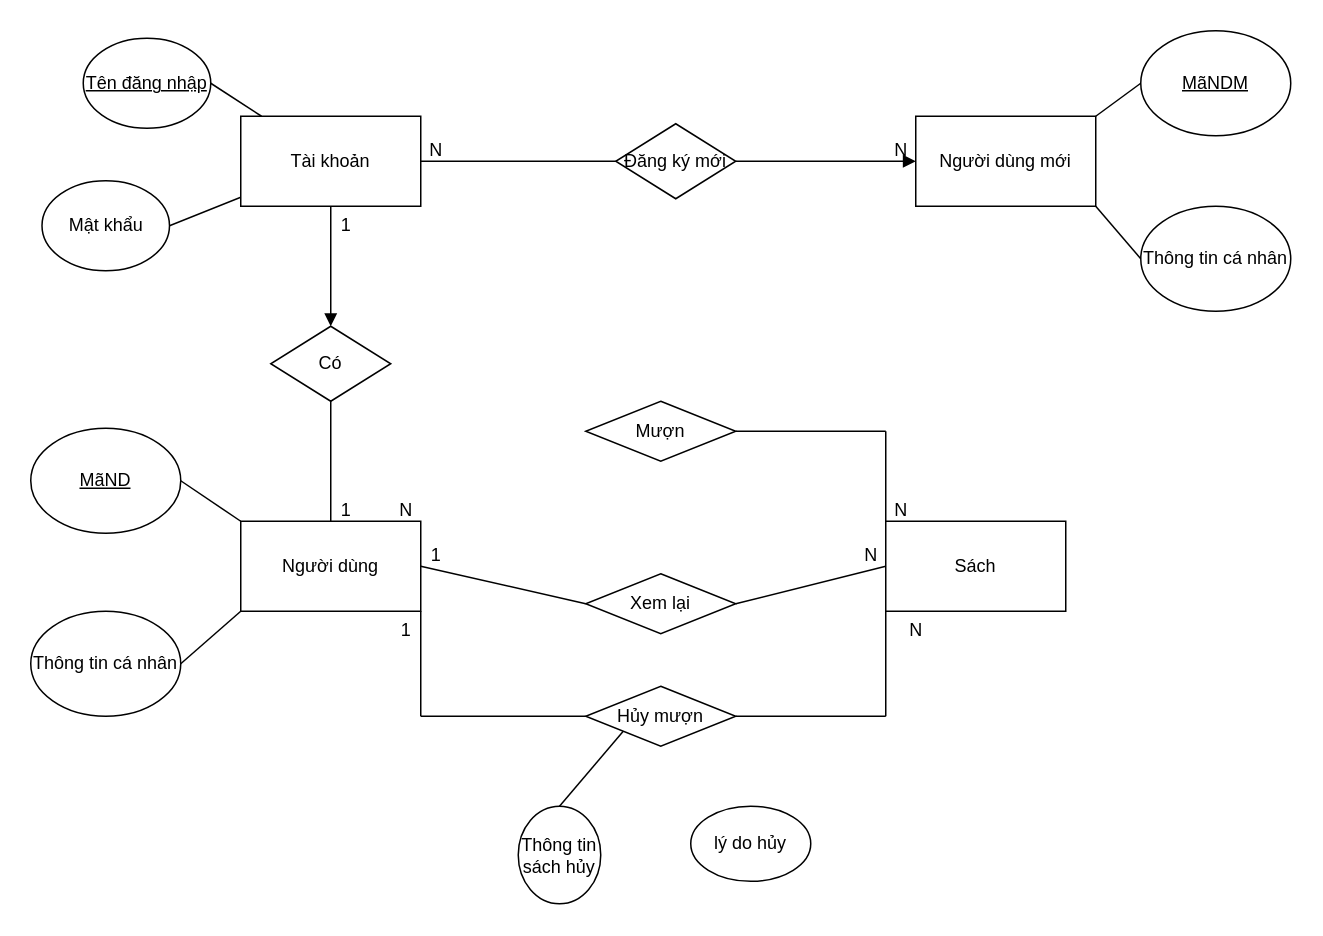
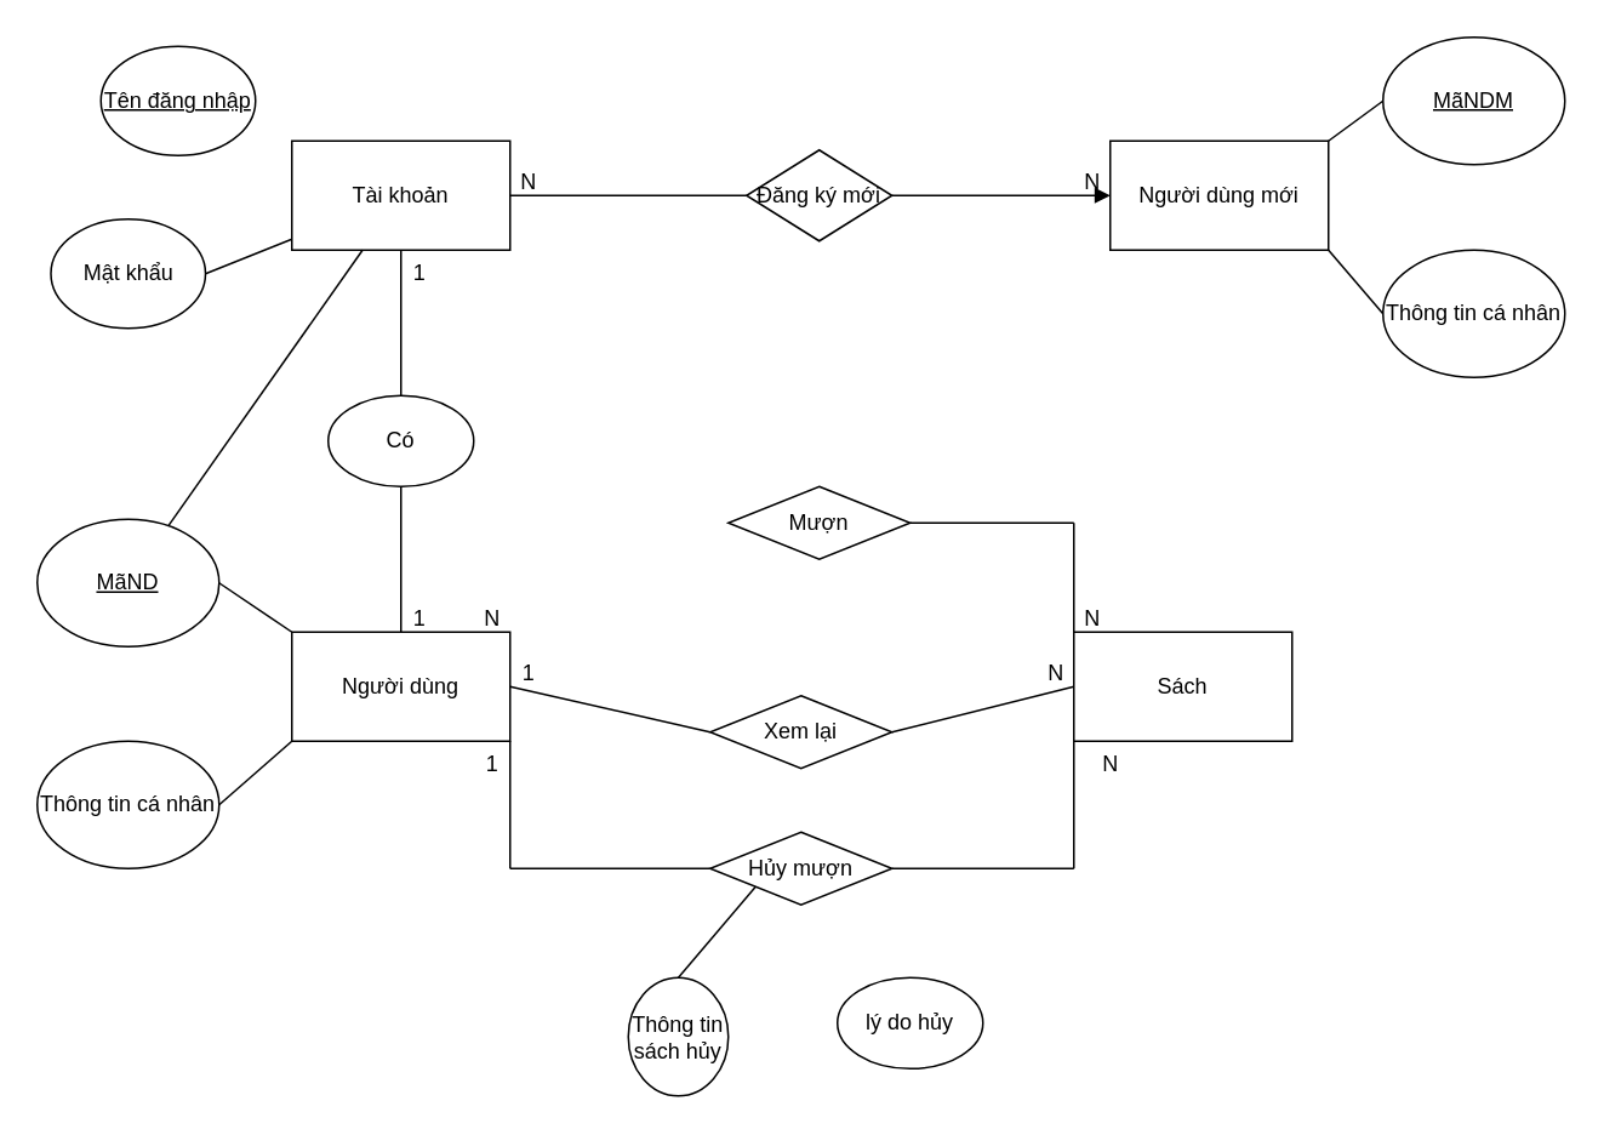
  <mxCell id="0" />
  <mxCell id="1" parent="0" />
  <mxCell id="2" value="Người dùng" style="rounded=0;whiteSpace=wrap;html=1;" vertex="1" parent="1"><mxGeometry x="160" y="347" width="120" height="60" as="geometry" /></mxCell>
  <mxCell id="3" value="Tài khoản" style="rounded=0;whiteSpace=wrap;html=1;" vertex="1" parent="1"><mxGeometry x="160" y="77" width="120" height="60" as="geometry" /></mxCell>
- <mxCell id="4" value="Có" style="rhombus;whiteSpace=wrap;html=1;" vertex="1" parent="1"><mxGeometry x="180" y="217" width="80" height="50" as="geometry" /></mxCell>
+ <mxCell id="4" value="Có" style="ellipse;whiteSpace=wrap;html=1;" vertex="1" parent="1"><mxGeometry x="180" y="217" width="80" height="50" as="geometry" /></mxCell>
  <mxCell id="5" value="" style="endArrow=none;html=1;rounded=0;entryX=0.5;entryY=1;entryDx=0;entryDy=0;exitX=0.5;exitY=0;exitDx=0;exitDy=0;" edge="1" parent="1" source="2" target="4"><mxGeometry width="50" height="50" relative="1" as="geometry"><mxPoint x="220" y="337" as="sourcePoint" /><mxPoint x="660" y="357" as="targetPoint" /></mxGeometry></mxCell>
- <mxCell id="6" value="" style="endArrow=block;html=1;rounded=0;entryX=0.5;entryY=0;entryDx=0;entryDy=0;exitX=0.5;exitY=1;exitDx=0;exitDy=0;" edge="1" parent="1" source="3" target="4"><mxGeometry width="50" height="50" relative="1" as="geometry"><mxPoint x="220" y="167" as="sourcePoint" /><mxPoint x="660" y="357" as="targetPoint" /></mxGeometry></mxCell>
+ <mxCell id="6" value="" style="endArrow=none;html=1;rounded=0;entryX=0.5;entryY=0;entryDx=0;entryDy=0;exitX=0.5;exitY=1;exitDx=0;exitDy=0;" edge="1" parent="1" source="3" target="4"><mxGeometry width="50" height="50" relative="1" as="geometry"><mxPoint x="220" y="167" as="sourcePoint" /><mxPoint x="660" y="357" as="targetPoint" /></mxGeometry></mxCell>
  <mxCell id="7" value="1" style="text;html=1;align=center;verticalAlign=middle;resizable=0;points=[];autosize=1;strokeColor=none;fillColor=none;" vertex="1" parent="1"><mxGeometry x="215" y="325" width="30" height="30" as="geometry" /></mxCell>
  <mxCell id="8" value="1" style="text;html=1;align=center;verticalAlign=middle;resizable=0;points=[];autosize=1;strokeColor=none;fillColor=none;" vertex="1" parent="1"><mxGeometry x="215" y="135" width="30" height="30" as="geometry" /></mxCell>
  <mxCell id="9" value="Mật khẩu" style="ellipse;whiteSpace=wrap;html=1;" vertex="1" parent="1"><mxGeometry x="27.5" y="120" width="85" height="60" as="geometry" /></mxCell>
  <mxCell id="10" value="&lt;u&gt;Tên đăng nhập&lt;/u&gt;" style="ellipse;whiteSpace=wrap;html=1;" vertex="1" parent="1"><mxGeometry x="55" y="25" width="85" height="60" as="geometry" /></mxCell>
- <mxCell id="11" value="" style="endArrow=none;html=1;rounded=0;entryX=1;entryY=0.5;entryDx=0;entryDy=0;" edge="1" parent="1" source="3" target="10"><mxGeometry width="50" height="50" relative="1" as="geometry"><mxPoint x="350" y="197" as="sourcePoint" /><mxPoint x="400" y="147" as="targetPoint" /></mxGeometry></mxCell>
+ <mxCell id="11" value="" style="endArrow=none;html=1;rounded=0;" edge="1" parent="1" source="3" target="23"><mxGeometry width="50" height="50" relative="1" as="geometry"><mxPoint x="350" y="197" as="sourcePoint" /><mxPoint x="400" y="147" as="targetPoint" /></mxGeometry></mxCell>
  <mxCell id="12" value="" style="endArrow=none;html=1;rounded=0;entryX=1;entryY=0.5;entryDx=0;entryDy=0;" edge="1" parent="1" source="3" target="9"><mxGeometry width="50" height="50" relative="1" as="geometry"><mxPoint x="350" y="197" as="sourcePoint" /><mxPoint x="400" y="147" as="targetPoint" /></mxGeometry></mxCell>
  <mxCell id="13" value="Đăng ký mới" style="rhombus;whiteSpace=wrap;html=1;" vertex="1" parent="1"><mxGeometry x="410" y="82" width="80" height="50" as="geometry" /></mxCell>
  <mxCell id="14" value="" style="endArrow=none;html=1;rounded=0;entryX=0;entryY=0.5;entryDx=0;entryDy=0;exitX=1;exitY=0.5;exitDx=0;exitDy=0;" edge="1" parent="1" source="3" target="13"><mxGeometry width="50" height="50" relative="1" as="geometry"><mxPoint x="350" y="297" as="sourcePoint" /><mxPoint x="400" y="247" as="targetPoint" /></mxGeometry></mxCell>
  <mxCell id="15" value="" style="endArrow=block;html=1;rounded=0;" edge="1" parent="1" source="13" target="16"><mxGeometry width="50" height="50" relative="1" as="geometry"><mxPoint x="350" y="297" as="sourcePoint" /><mxPoint x="400" y="247" as="targetPoint" /></mxGeometry></mxCell>
  <mxCell id="16" value="Người dùng mới" style="rounded=0;whiteSpace=wrap;html=1;" vertex="1" parent="1"><mxGeometry x="610" y="77" width="120" height="60" as="geometry" /></mxCell>
  <mxCell id="17" value="N" style="text;html=1;align=center;verticalAlign=middle;resizable=0;points=[];autosize=1;strokeColor=none;fillColor=none;" vertex="1" parent="1"><mxGeometry x="585" y="85" width="30" height="30" as="geometry" /></mxCell>
  <mxCell id="18" value="N" style="text;html=1;align=center;verticalAlign=middle;resizable=0;points=[];autosize=1;strokeColor=none;fillColor=none;" vertex="1" parent="1"><mxGeometry x="275" y="85" width="30" height="30" as="geometry" /></mxCell>
  <mxCell id="19" value="&lt;u&gt;MãNDM&lt;/u&gt;" style="ellipse;whiteSpace=wrap;html=1;" vertex="1" parent="1"><mxGeometry x="760" y="20" width="100" height="70" as="geometry" /></mxCell>
  <mxCell id="20" value="Thông tin cá nhân" style="ellipse;whiteSpace=wrap;html=1;" vertex="1" parent="1"><mxGeometry x="760" y="137" width="100" height="70" as="geometry" /></mxCell>
  <mxCell id="21" value="" style="endArrow=none;html=1;rounded=0;entryX=0;entryY=0.5;entryDx=0;entryDy=0;exitX=1;exitY=0;exitDx=0;exitDy=0;" edge="1" parent="1" source="16" target="19"><mxGeometry width="50" height="50" relative="1" as="geometry"><mxPoint x="350" y="297" as="sourcePoint" /><mxPoint x="400" y="247" as="targetPoint" /></mxGeometry></mxCell>
  <mxCell id="22" value="" style="endArrow=none;html=1;rounded=0;entryX=0;entryY=0.5;entryDx=0;entryDy=0;exitX=1;exitY=1;exitDx=0;exitDy=0;" edge="1" parent="1" source="16" target="20"><mxGeometry width="50" height="50" relative="1" as="geometry"><mxPoint x="350" y="297" as="sourcePoint" /><mxPoint x="400" y="247" as="targetPoint" /></mxGeometry></mxCell>
  <mxCell id="23" value="&lt;u&gt;MãND&lt;/u&gt;" style="ellipse;whiteSpace=wrap;html=1;" vertex="1" parent="1"><mxGeometry x="20" y="285" width="100" height="70" as="geometry" /></mxCell>
  <mxCell id="24" value="Thông tin cá nhân" style="ellipse;whiteSpace=wrap;html=1;" vertex="1" parent="1"><mxGeometry x="20" y="407" width="100" height="70" as="geometry" /></mxCell>
  <mxCell id="25" value="" style="endArrow=none;html=1;rounded=0;entryX=1;entryY=0.5;entryDx=0;entryDy=0;exitX=0;exitY=0;exitDx=0;exitDy=0;" edge="1" parent="1" source="2" target="23"><mxGeometry width="50" height="50" relative="1" as="geometry"><mxPoint x="350" y="297" as="sourcePoint" /><mxPoint x="400" y="247" as="targetPoint" /></mxGeometry></mxCell>
  <mxCell id="26" value="" style="endArrow=none;html=1;rounded=0;exitX=1;exitY=0.5;exitDx=0;exitDy=0;entryX=0;entryY=1;entryDx=0;entryDy=0;" edge="1" parent="1" source="24" target="2"><mxGeometry width="50" height="50" relative="1" as="geometry"><mxPoint x="350" y="297" as="sourcePoint" /><mxPoint x="400" y="247" as="targetPoint" /></mxGeometry></mxCell>
  <mxCell id="27" value="Sách" style="rounded=0;whiteSpace=wrap;html=1;" vertex="1" parent="1"><mxGeometry x="590" y="347" width="120" height="60" as="geometry" /></mxCell>
- <mxCell id="28" value="Mượn" style="rhombus;whiteSpace=wrap;html=1;" vertex="1" parent="1"><mxGeometry x="390" y="267" width="100" height="40" as="geometry" /></mxCell>
+ <mxCell id="28" value="Mượn" style="rhombus;whiteSpace=wrap;html=1;" vertex="1" parent="1"><mxGeometry x="400" y="267" width="100" height="40" as="geometry" /></mxCell>
  <mxCell id="29" value="" style="endArrow=none;html=1;rounded=0;entryX=1;entryY=0.5;entryDx=0;entryDy=0;" edge="1" parent="1" target="28"><mxGeometry width="50" height="50" relative="1" as="geometry"><mxPoint x="590" y="287" as="sourcePoint" /><mxPoint x="320" y="377" as="targetPoint" /></mxGeometry></mxCell>
  <mxCell id="30" value="" style="endArrow=none;html=1;rounded=0;exitX=0;exitY=0;exitDx=0;exitDy=0;" edge="1" parent="1" source="27"><mxGeometry width="50" height="50" relative="1" as="geometry"><mxPoint x="270" y="427" as="sourcePoint" /><mxPoint x="590" y="287" as="targetPoint" /></mxGeometry></mxCell>
  <mxCell id="31" value="Xem lại" style="rhombus;whiteSpace=wrap;html=1;" vertex="1" parent="1"><mxGeometry x="390" y="382" width="100" height="40" as="geometry" /></mxCell>
  <mxCell id="32" value="Hủy mượn" style="rhombus;whiteSpace=wrap;html=1;" vertex="1" parent="1"><mxGeometry x="390" y="457" width="100" height="40" as="geometry" /></mxCell>
  <mxCell id="33" value="" style="endArrow=none;html=1;rounded=0;entryX=0;entryY=0.5;entryDx=0;entryDy=0;exitX=1;exitY=0.5;exitDx=0;exitDy=0;" edge="1" parent="1" source="2" target="31"><mxGeometry width="50" height="50" relative="1" as="geometry"><mxPoint x="270" y="427" as="sourcePoint" /><mxPoint x="320" y="377" as="targetPoint" /></mxGeometry></mxCell>
  <mxCell id="34" value="" style="endArrow=none;html=1;rounded=0;entryX=1;entryY=0.5;entryDx=0;entryDy=0;exitX=0;exitY=0.5;exitDx=0;exitDy=0;" edge="1" parent="1" source="27" target="31"><mxGeometry width="50" height="50" relative="1" as="geometry"><mxPoint x="270" y="427" as="sourcePoint" /><mxPoint x="320" y="377" as="targetPoint" /></mxGeometry></mxCell>
  <mxCell id="35" value="" style="endArrow=none;html=1;rounded=0;exitX=1;exitY=1;exitDx=0;exitDy=0;" edge="1" parent="1" source="2"><mxGeometry width="50" height="50" relative="1" as="geometry"><mxPoint x="270" y="427" as="sourcePoint" /><mxPoint x="280" y="477" as="targetPoint" /></mxGeometry></mxCell>
  <mxCell id="36" value="" style="endArrow=none;html=1;rounded=0;entryX=0;entryY=0.5;entryDx=0;entryDy=0;" edge="1" parent="1" target="32"><mxGeometry width="50" height="50" relative="1" as="geometry"><mxPoint x="280" y="477" as="sourcePoint" /><mxPoint x="320" y="377" as="targetPoint" /></mxGeometry></mxCell>
  <mxCell id="37" value="" style="endArrow=none;html=1;rounded=0;entryX=0;entryY=1;entryDx=0;entryDy=0;" edge="1" parent="1" target="27"><mxGeometry width="50" height="50" relative="1" as="geometry"><mxPoint x="590" y="477" as="sourcePoint" /><mxPoint x="630" y="427" as="targetPoint" /></mxGeometry></mxCell>
  <mxCell id="38" value="" style="endArrow=none;html=1;rounded=0;" edge="1" parent="1" source="32"><mxGeometry width="50" height="50" relative="1" as="geometry"><mxPoint x="520" y="537" as="sourcePoint" /><mxPoint x="590" y="477" as="targetPoint" /></mxGeometry></mxCell>
  <mxCell id="39" value="1" style="text;html=1;align=center;verticalAlign=middle;resizable=0;points=[];autosize=1;strokeColor=none;fillColor=none;" vertex="1" parent="1"><mxGeometry x="275" y="355" width="30" height="30" as="geometry" /></mxCell>
  <mxCell id="40" value="N" style="text;html=1;align=center;verticalAlign=middle;resizable=0;points=[];autosize=1;strokeColor=none;fillColor=none;" vertex="1" parent="1"><mxGeometry x="565" y="355" width="30" height="30" as="geometry" /></mxCell>
  <mxCell id="41" value="N" style="text;html=1;align=center;verticalAlign=middle;resizable=0;points=[];autosize=1;strokeColor=none;fillColor=none;" vertex="1" parent="1"><mxGeometry x="255" y="325" width="30" height="30" as="geometry" /></mxCell>
  <mxCell id="42" value="N" style="text;html=1;align=center;verticalAlign=middle;resizable=0;points=[];autosize=1;strokeColor=none;fillColor=none;" vertex="1" parent="1"><mxGeometry x="585" y="325" width="30" height="30" as="geometry" /></mxCell>
  <mxCell id="43" value="lý do hủy" style="ellipse;whiteSpace=wrap;html=1;" vertex="1" parent="1"><mxGeometry x="460" y="537" width="80" height="50" as="geometry" /></mxCell>
  <mxCell id="44" value="Thông tin sách hủy" style="ellipse;whiteSpace=wrap;html=1;" vertex="1" parent="1"><mxGeometry x="345" y="537" width="55" height="65" as="geometry" /></mxCell>
  <mxCell id="45" value="" style="endArrow=none;html=1;rounded=0;exitX=0;exitY=1;exitDx=0;exitDy=0;entryX=0.5;entryY=0;entryDx=0;entryDy=0;" edge="1" parent="1" source="32" target="44"><mxGeometry width="50" height="50" relative="1" as="geometry"><mxPoint x="190" y="377" as="sourcePoint" /><mxPoint x="240" y="327" as="targetPoint" /></mxGeometry></mxCell>
  <mxCell id="46" value="1" style="text;html=1;align=center;verticalAlign=middle;resizable=0;points=[];autosize=1;strokeColor=none;fillColor=none;" vertex="1" parent="1"><mxGeometry x="255" y="405" width="30" height="30" as="geometry" /></mxCell>
  <mxCell id="47" value="N" style="text;html=1;align=center;verticalAlign=middle;resizable=0;points=[];autosize=1;strokeColor=none;fillColor=none;" vertex="1" parent="1"><mxGeometry x="595" y="405" width="30" height="30" as="geometry" /></mxCell>
